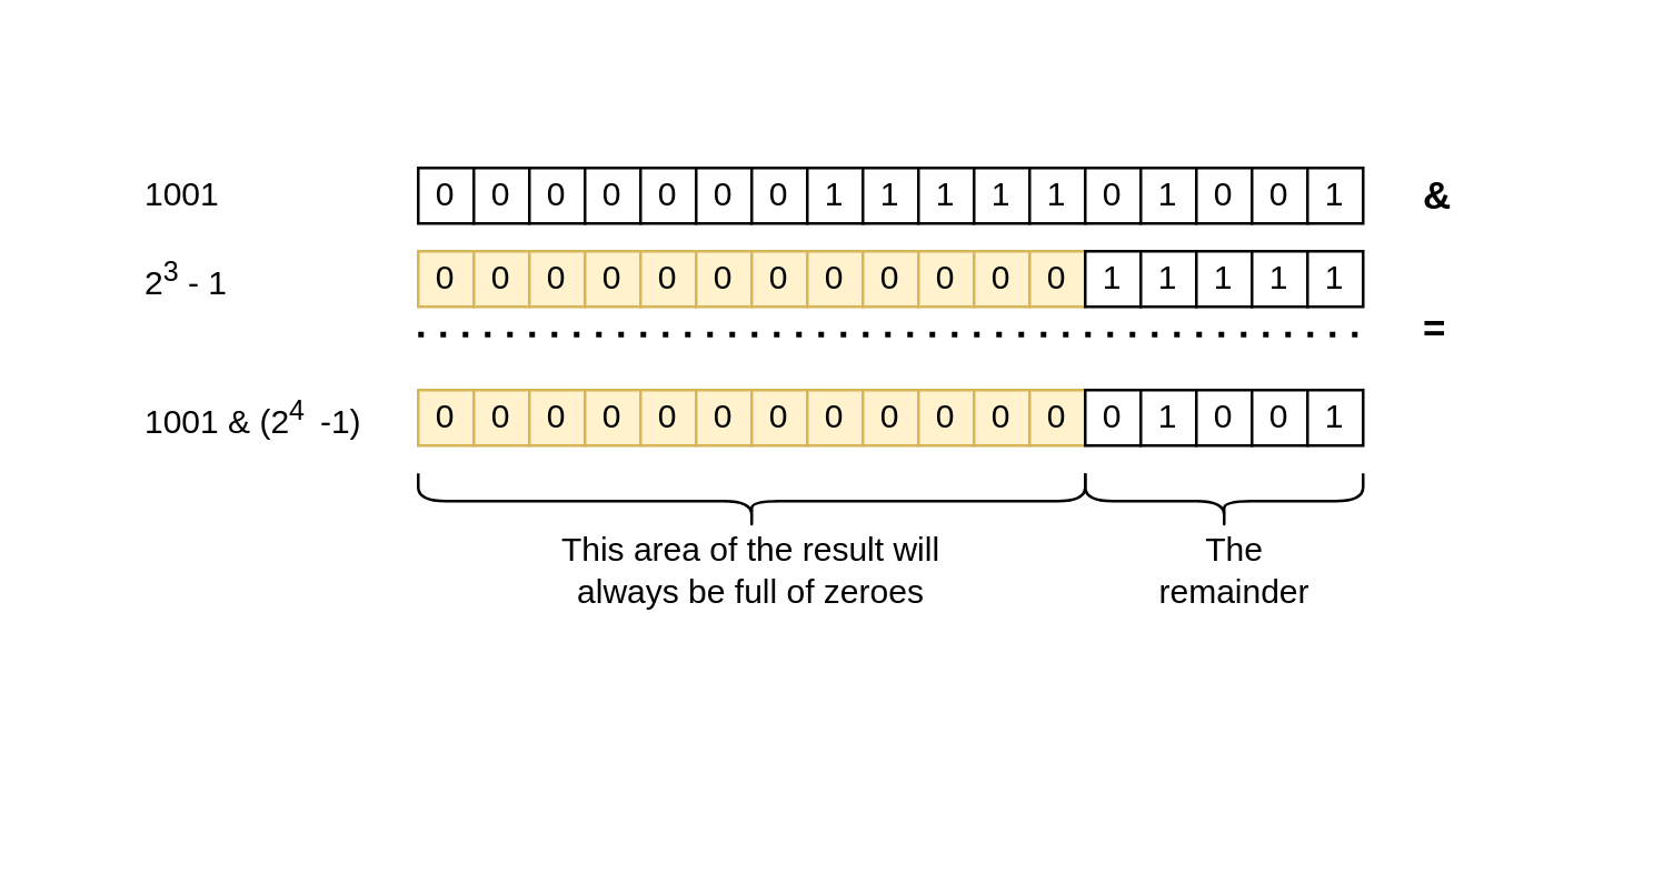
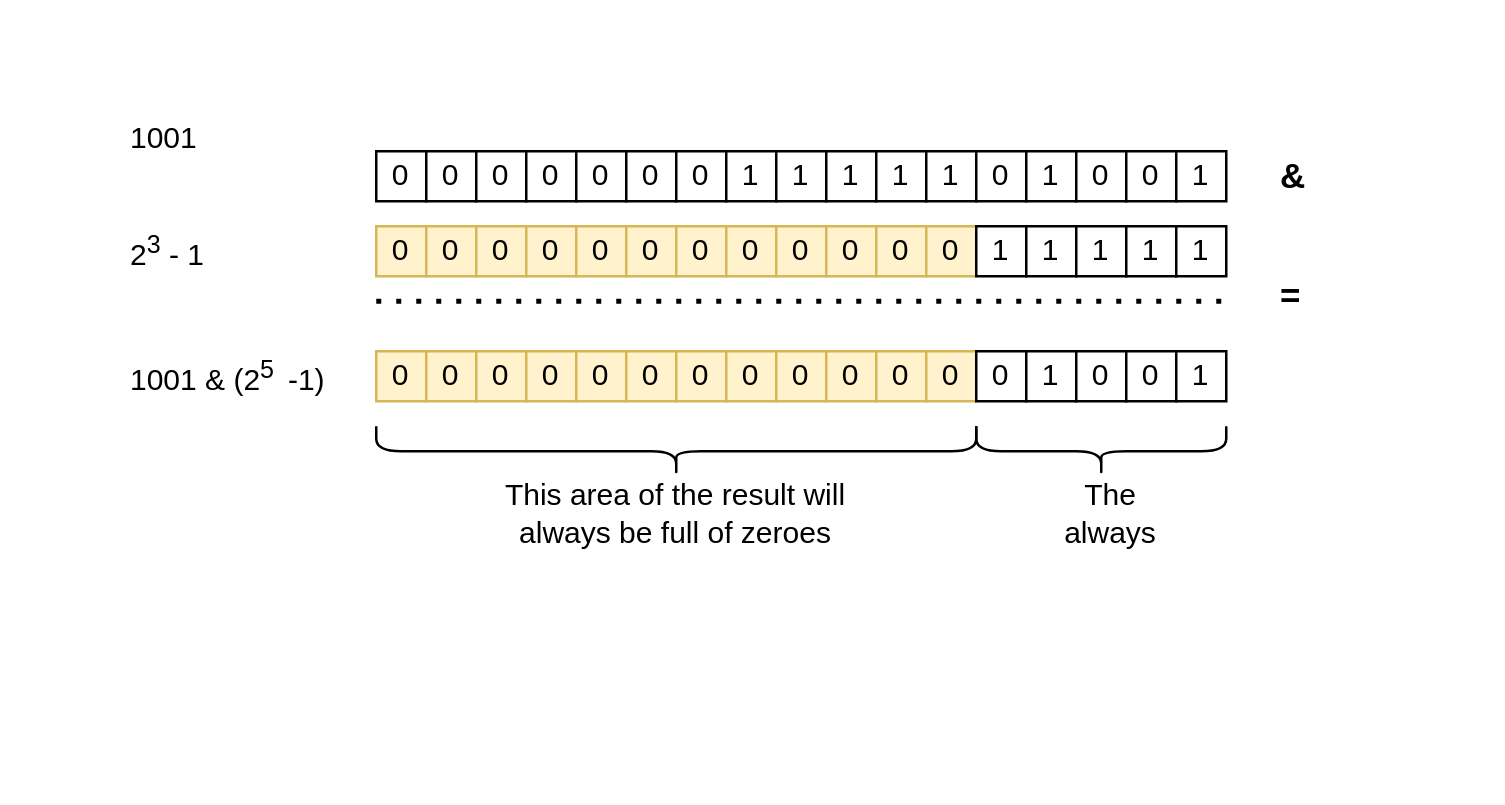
  <mxCell id="0" />
  <mxCell id="1" parent="0" />
  <mxCell id="2" value="" style="rounded=1;whiteSpace=wrap;html=1;fontSize=14;align=left;fillColor=none;strokeColor=none;" vertex="1" parent="1"><mxGeometry x="20" y="20" width="560" height="220" as="geometry" /></mxCell>
  <mxCell id="3" value="0" style="rounded=0;whiteSpace=wrap;html=1;" vertex="1" parent="1"><mxGeometry x="150" y="60" width="20" height="20" as="geometry" /></mxCell>
  <mxCell id="4" value="0" style="rounded=0;whiteSpace=wrap;html=1;" vertex="1" parent="1"><mxGeometry x="170" y="60" width="20" height="20" as="geometry" /></mxCell>
  <mxCell id="5" value="0" style="rounded=0;whiteSpace=wrap;html=1;" vertex="1" parent="1"><mxGeometry x="190" y="60" width="20" height="20" as="geometry" /></mxCell>
  <mxCell id="6" value="0" style="rounded=0;whiteSpace=wrap;html=1;" vertex="1" parent="1"><mxGeometry x="210" y="60" width="20" height="20" as="geometry" /></mxCell>
  <mxCell id="7" value="0" style="rounded=0;whiteSpace=wrap;html=1;" vertex="1" parent="1"><mxGeometry x="230" y="60" width="20" height="20" as="geometry" /></mxCell>
  <mxCell id="8" value="0" style="rounded=0;whiteSpace=wrap;html=1;" vertex="1" parent="1"><mxGeometry x="250" y="60" width="20" height="20" as="geometry" /></mxCell>
  <mxCell id="9" value="0" style="rounded=0;whiteSpace=wrap;html=1;" vertex="1" parent="1"><mxGeometry x="270" y="60" width="20" height="20" as="geometry" /></mxCell>
  <mxCell id="10" value="1" style="rounded=0;whiteSpace=wrap;html=1;" vertex="1" parent="1"><mxGeometry x="290" y="60" width="20" height="20" as="geometry" /></mxCell>
  <mxCell id="11" value="1" style="rounded=0;whiteSpace=wrap;html=1;" vertex="1" parent="1"><mxGeometry x="310" y="60" width="20" height="20" as="geometry" /></mxCell>
  <mxCell id="12" value="1" style="rounded=0;whiteSpace=wrap;html=1;" vertex="1" parent="1"><mxGeometry x="330" y="60" width="20" height="20" as="geometry" /></mxCell>
  <mxCell id="13" value="1" style="rounded=0;whiteSpace=wrap;html=1;" vertex="1" parent="1"><mxGeometry x="350" y="60" width="20" height="20" as="geometry" /></mxCell>
  <mxCell id="14" value="1" style="rounded=0;whiteSpace=wrap;html=1;" vertex="1" parent="1"><mxGeometry x="370" y="60" width="20" height="20" as="geometry" /></mxCell>
  <mxCell id="15" value="0" style="rounded=0;whiteSpace=wrap;html=1;" vertex="1" parent="1"><mxGeometry x="390" y="60" width="20" height="20" as="geometry" /></mxCell>
  <mxCell id="16" value="1" style="rounded=0;whiteSpace=wrap;html=1;" vertex="1" parent="1"><mxGeometry x="410" y="60" width="20" height="20" as="geometry" /></mxCell>
  <mxCell id="17" value="0" style="rounded=0;whiteSpace=wrap;html=1;" vertex="1" parent="1"><mxGeometry x="430" y="60" width="20" height="20" as="geometry" /></mxCell>
  <mxCell id="18" value="0" style="rounded=0;whiteSpace=wrap;html=1;fillColor=#fff2cc;strokeColor=#d6b656;" vertex="1" parent="1"><mxGeometry x="150" y="90" width="20" height="20" as="geometry" /></mxCell>
  <mxCell id="19" value="0" style="rounded=0;whiteSpace=wrap;html=1;fillColor=#fff2cc;strokeColor=#d6b656;" vertex="1" parent="1"><mxGeometry x="170" y="90" width="20" height="20" as="geometry" /></mxCell>
  <mxCell id="20" value="0" style="rounded=0;whiteSpace=wrap;html=1;fillColor=#fff2cc;strokeColor=#d6b656;" vertex="1" parent="1"><mxGeometry x="190" y="90" width="20" height="20" as="geometry" /></mxCell>
  <mxCell id="21" value="0" style="rounded=0;whiteSpace=wrap;html=1;fillColor=#fff2cc;strokeColor=#d6b656;" vertex="1" parent="1"><mxGeometry x="210" y="90" width="20" height="20" as="geometry" /></mxCell>
  <mxCell id="22" value="0" style="rounded=0;whiteSpace=wrap;html=1;fillColor=#fff2cc;strokeColor=#d6b656;" vertex="1" parent="1"><mxGeometry x="230" y="90" width="20" height="20" as="geometry" /></mxCell>
  <mxCell id="23" value="0" style="rounded=0;whiteSpace=wrap;html=1;fillColor=#fff2cc;strokeColor=#d6b656;" vertex="1" parent="1"><mxGeometry x="250" y="90" width="20" height="20" as="geometry" /></mxCell>
  <mxCell id="24" value="0" style="rounded=0;whiteSpace=wrap;html=1;fillColor=#fff2cc;strokeColor=#d6b656;" vertex="1" parent="1"><mxGeometry x="270" y="90" width="20" height="20" as="geometry" /></mxCell>
  <mxCell id="25" value="0" style="rounded=0;whiteSpace=wrap;html=1;fillColor=#fff2cc;strokeColor=#d6b656;" vertex="1" parent="1"><mxGeometry x="290" y="90" width="20" height="20" as="geometry" /></mxCell>
  <mxCell id="26" value="0" style="rounded=0;whiteSpace=wrap;html=1;fillColor=#fff2cc;strokeColor=#d6b656;" vertex="1" parent="1"><mxGeometry x="310" y="90" width="20" height="20" as="geometry" /></mxCell>
  <mxCell id="27" value="0" style="rounded=0;whiteSpace=wrap;html=1;fillColor=#fff2cc;strokeColor=#d6b656;" vertex="1" parent="1"><mxGeometry x="330" y="90" width="20" height="20" as="geometry" /></mxCell>
  <mxCell id="28" value="0" style="rounded=0;whiteSpace=wrap;html=1;fillColor=#fff2cc;strokeColor=#d6b656;" vertex="1" parent="1"><mxGeometry x="350" y="90" width="20" height="20" as="geometry" /></mxCell>
  <mxCell id="29" value="0" style="rounded=0;whiteSpace=wrap;html=1;fillColor=#fff2cc;strokeColor=#d6b656;" vertex="1" parent="1"><mxGeometry x="370" y="90" width="20" height="20" as="geometry" /></mxCell>
  <mxCell id="30" value="1" style="rounded=0;whiteSpace=wrap;html=1;" vertex="1" parent="1"><mxGeometry x="390" y="90" width="20" height="20" as="geometry" /></mxCell>
  <mxCell id="31" value="1" style="rounded=0;whiteSpace=wrap;html=1;" vertex="1" parent="1"><mxGeometry x="410" y="90" width="20" height="20" as="geometry" /></mxCell>
  <mxCell id="32" value="1" style="rounded=0;whiteSpace=wrap;html=1;" vertex="1" parent="1"><mxGeometry x="430" y="90" width="20" height="20" as="geometry" /></mxCell>
  <mxCell id="33" value="0" style="rounded=0;whiteSpace=wrap;html=1;fillColor=#fff2cc;strokeColor=#d6b656;" vertex="1" parent="1"><mxGeometry x="150" y="140" width="20" height="20" as="geometry" /></mxCell>
  <mxCell id="34" value="0" style="rounded=0;whiteSpace=wrap;html=1;fillColor=#fff2cc;strokeColor=#d6b656;" vertex="1" parent="1"><mxGeometry x="170" y="140" width="20" height="20" as="geometry" /></mxCell>
  <mxCell id="35" value="0" style="rounded=0;whiteSpace=wrap;html=1;fillColor=#fff2cc;strokeColor=#d6b656;" vertex="1" parent="1"><mxGeometry x="190" y="140" width="20" height="20" as="geometry" /></mxCell>
  <mxCell id="36" value="0" style="rounded=0;whiteSpace=wrap;html=1;fillColor=#fff2cc;strokeColor=#d6b656;" vertex="1" parent="1"><mxGeometry x="210" y="140" width="20" height="20" as="geometry" /></mxCell>
  <mxCell id="37" value="0" style="rounded=0;whiteSpace=wrap;html=1;fillColor=#fff2cc;strokeColor=#d6b656;" vertex="1" parent="1"><mxGeometry x="230" y="140" width="20" height="20" as="geometry" /></mxCell>
  <mxCell id="38" value="0" style="rounded=0;whiteSpace=wrap;html=1;fillColor=#fff2cc;strokeColor=#d6b656;" vertex="1" parent="1"><mxGeometry x="250" y="140" width="20" height="20" as="geometry" /></mxCell>
  <mxCell id="39" value="0" style="rounded=0;whiteSpace=wrap;html=1;fillColor=#fff2cc;strokeColor=#d6b656;" vertex="1" parent="1"><mxGeometry x="270" y="140" width="20" height="20" as="geometry" /></mxCell>
  <mxCell id="40" value="0" style="rounded=0;whiteSpace=wrap;html=1;fillColor=#fff2cc;strokeColor=#d6b656;" vertex="1" parent="1"><mxGeometry x="290" y="140" width="20" height="20" as="geometry" /></mxCell>
  <mxCell id="41" value="0" style="rounded=0;whiteSpace=wrap;html=1;fillColor=#fff2cc;strokeColor=#d6b656;" vertex="1" parent="1"><mxGeometry x="310" y="140" width="20" height="20" as="geometry" /></mxCell>
  <mxCell id="42" value="0" style="rounded=0;whiteSpace=wrap;html=1;fillColor=#fff2cc;strokeColor=#d6b656;" vertex="1" parent="1"><mxGeometry x="330" y="140" width="20" height="20" as="geometry" /></mxCell>
  <mxCell id="43" value="0" style="rounded=0;whiteSpace=wrap;html=1;fillColor=#fff2cc;strokeColor=#d6b656;" vertex="1" parent="1"><mxGeometry x="350" y="140" width="20" height="20" as="geometry" /></mxCell>
  <mxCell id="44" value="0" style="rounded=0;whiteSpace=wrap;html=1;fillColor=#fff2cc;strokeColor=#d6b656;" vertex="1" parent="1"><mxGeometry x="370" y="140" width="20" height="20" as="geometry" /></mxCell>
  <mxCell id="45" value="0" style="rounded=0;whiteSpace=wrap;html=1;" vertex="1" parent="1"><mxGeometry x="390" y="140" width="20" height="20" as="geometry" /></mxCell>
  <mxCell id="46" value="1" style="rounded=0;whiteSpace=wrap;html=1;" vertex="1" parent="1"><mxGeometry x="410" y="140" width="20" height="20" as="geometry" /></mxCell>
  <mxCell id="47" value="0" style="rounded=0;whiteSpace=wrap;html=1;" vertex="1" parent="1"><mxGeometry x="430" y="140" width="20" height="20" as="geometry" /></mxCell>
  <mxCell id="48" value="" style="endArrow=none;dashed=1;html=1;dashPattern=1 3;strokeWidth=2;rounded=0;" edge="1" parent="1"><mxGeometry width="50" height="50" relative="1" as="geometry"><mxPoint x="150" y="120" as="sourcePoint" /><mxPoint x="490" y="120" as="targetPoint" /><Array as="points"><mxPoint x="200" y="120" /></Array></mxGeometry></mxCell>
  <mxCell id="49" value="0" style="rounded=0;whiteSpace=wrap;html=1;" vertex="1" parent="1"><mxGeometry x="450" y="60" width="20" height="20" as="geometry" /></mxCell>
  <mxCell id="50" value="1" style="rounded=0;whiteSpace=wrap;html=1;" vertex="1" parent="1"><mxGeometry x="470" y="60" width="20" height="20" as="geometry" /></mxCell>
  <mxCell id="51" value="1" style="rounded=0;whiteSpace=wrap;html=1;" vertex="1" parent="1"><mxGeometry x="450" y="90" width="20" height="20" as="geometry" /></mxCell>
  <mxCell id="52" value="1" style="rounded=0;whiteSpace=wrap;html=1;" vertex="1" parent="1"><mxGeometry x="470" y="90" width="20" height="20" as="geometry" /></mxCell>
  <mxCell id="53" value="0" style="rounded=0;whiteSpace=wrap;html=1;" vertex="1" parent="1"><mxGeometry x="450" y="140" width="20" height="20" as="geometry" /></mxCell>
  <mxCell id="54" value="1" style="rounded=0;whiteSpace=wrap;html=1;" vertex="1" parent="1"><mxGeometry x="470" y="140" width="20" height="20" as="geometry" /></mxCell>
- <mxCell id="55" value="1001" style="text;html=1;strokeColor=none;fillColor=none;align=left;verticalAlign=middle;whiteSpace=wrap;rounded=0;" vertex="1" parent="1"><mxGeometry x="50" y="55" width="60" height="30" as="geometry" /></mxCell>
+ <mxCell id="55" value="1001" style="text;html=1;strokeColor=none;fillColor=none;align=left;verticalAlign=middle;whiteSpace=wrap;rounded=0;" vertex="1" parent="1"><mxGeometry x="50" y="40" width="60" height="30" as="geometry" /></mxCell>
  <mxCell id="56" value="2&lt;sup&gt;3&lt;/sup&gt; - 1" style="text;html=1;strokeColor=none;fillColor=none;align=left;verticalAlign=middle;whiteSpace=wrap;rounded=0;" vertex="1" parent="1"><mxGeometry x="50" y="85" width="60" height="30" as="geometry" /></mxCell>
- <mxCell id="57" value="&lt;div&gt;&lt;span&gt;1001 &amp;amp; (2&lt;/span&gt;&lt;sup&gt;4&amp;nbsp; &lt;/sup&gt;&lt;span&gt;-1)&lt;/span&gt;&lt;/div&gt;" style="text;html=1;strokeColor=none;fillColor=none;align=left;verticalAlign=middle;whiteSpace=wrap;rounded=0;" vertex="1" parent="1"><mxGeometry x="50" y="135" width="90" height="30" as="geometry" /></mxCell>
+ <mxCell id="57" value="&lt;div&gt;&lt;span&gt;1001 &amp;amp; (2&lt;/span&gt;&lt;sup&gt;5&amp;nbsp; &lt;/sup&gt;&lt;span&gt;-1)&lt;/span&gt;&lt;/div&gt;" style="text;html=1;strokeColor=none;fillColor=none;align=left;verticalAlign=middle;whiteSpace=wrap;rounded=0;" vertex="1" parent="1"><mxGeometry x="50" y="135" width="90" height="30" as="geometry" /></mxCell>
  <mxCell id="58" value="&lt;font style=&quot;font-size: 14px&quot;&gt;&lt;b&gt;&amp;amp;&lt;/b&gt;&lt;/font&gt;" style="text;whiteSpace=wrap;html=1;" vertex="1" parent="1"><mxGeometry x="510" y="55" width="20" height="30" as="geometry" /></mxCell>
  <mxCell id="59" value="" style="shape=curlyBracket;whiteSpace=wrap;html=1;rounded=1;align=left;rotation=-90;" vertex="1" parent="1"><mxGeometry x="260" y="60" width="20" height="240" as="geometry" /></mxCell>
  <mxCell id="60" value="This area of the result will always be full of zeroes" style="text;html=1;strokeColor=none;fillColor=none;align=center;verticalAlign=middle;whiteSpace=wrap;rounded=0;" vertex="1" parent="1"><mxGeometry x="195" y="190" width="150" height="30" as="geometry" /></mxCell>
  <mxCell id="61" value="" style="shape=curlyBracket;whiteSpace=wrap;html=1;rounded=1;align=left;rotation=-90;" vertex="1" parent="1"><mxGeometry x="430" y="130" width="20" height="100" as="geometry" /></mxCell>
- <mxCell id="62" value="The remainder" style="text;html=1;strokeColor=none;fillColor=none;align=center;verticalAlign=middle;whiteSpace=wrap;rounded=0;" vertex="1" parent="1"><mxGeometry x="414" y="190" width="60" height="30" as="geometry" /></mxCell>
+ <mxCell id="62" value="The always" style="text;html=1;strokeColor=none;fillColor=none;align=center;verticalAlign=middle;whiteSpace=wrap;rounded=0;" vertex="1" parent="1"><mxGeometry x="414" y="190" width="60" height="30" as="geometry" /></mxCell>
  <mxCell id="63" value="&lt;font style=&quot;font-size: 14px&quot;&gt;&lt;b&gt;=&lt;/b&gt;&lt;/font&gt;" style="text;whiteSpace=wrap;html=1;" vertex="1" parent="1"><mxGeometry x="510" y="103" width="20" height="30" as="geometry" /></mxCell>
